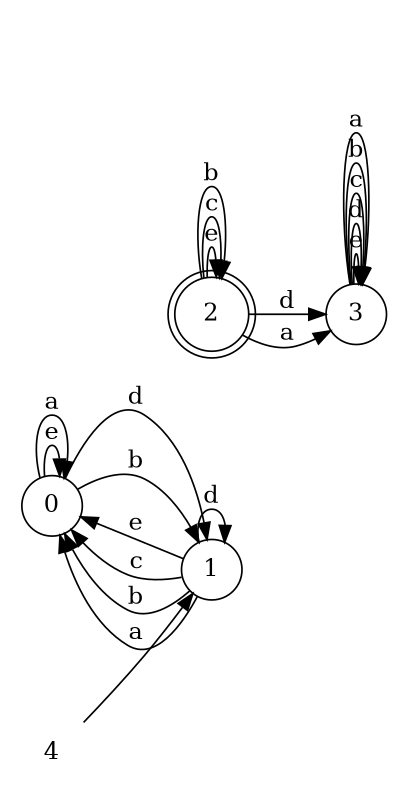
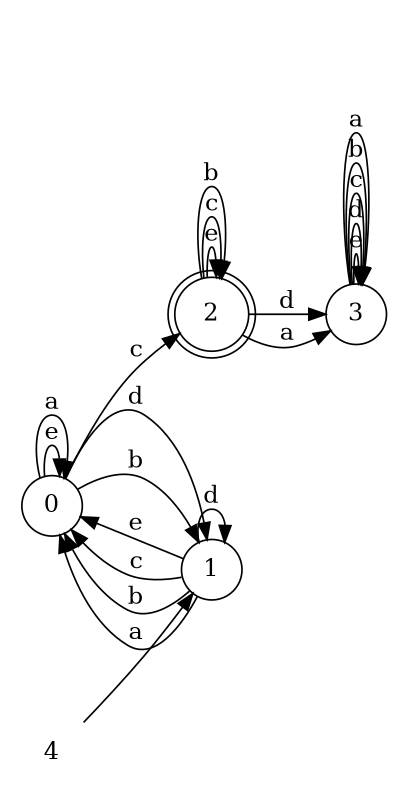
  digraph {
    rankdir=LR
    node [shape=circle]
    n1 [label=0]
    n2 [label=1]
    n3 [label=2 shape=doublecircle]
    n4 [label=3]
    4 [shape=plaintext]
    n1 -> n1 [label=e]
    n1 -> n1 [label=a]
    n1 -> n2 [label=d]
    n1 -> n2 [label=b]
+   n1 -> n3 [label=c]
    n2 -> n1 [label=e]
    n2 -> n1 [label=c]
    n2 -> n1 [label=b]
    n2 -> n1 [label=a]
    n2 -> n2 [label=d]
    n3 -> n3 [label=e]
    n3 -> n3 [label=c]
    n3 -> n3 [label=b]
    n3 -> n4 [label=d]
    n3 -> n4 [label=a]
    n4 -> n4 [label=e]
    n4 -> n4 [label=d]
    n4 -> n4 [label=c]
    n4 -> n4 [label=b]
    n4 -> n4 [label=a]
    4 -> n2
  }
